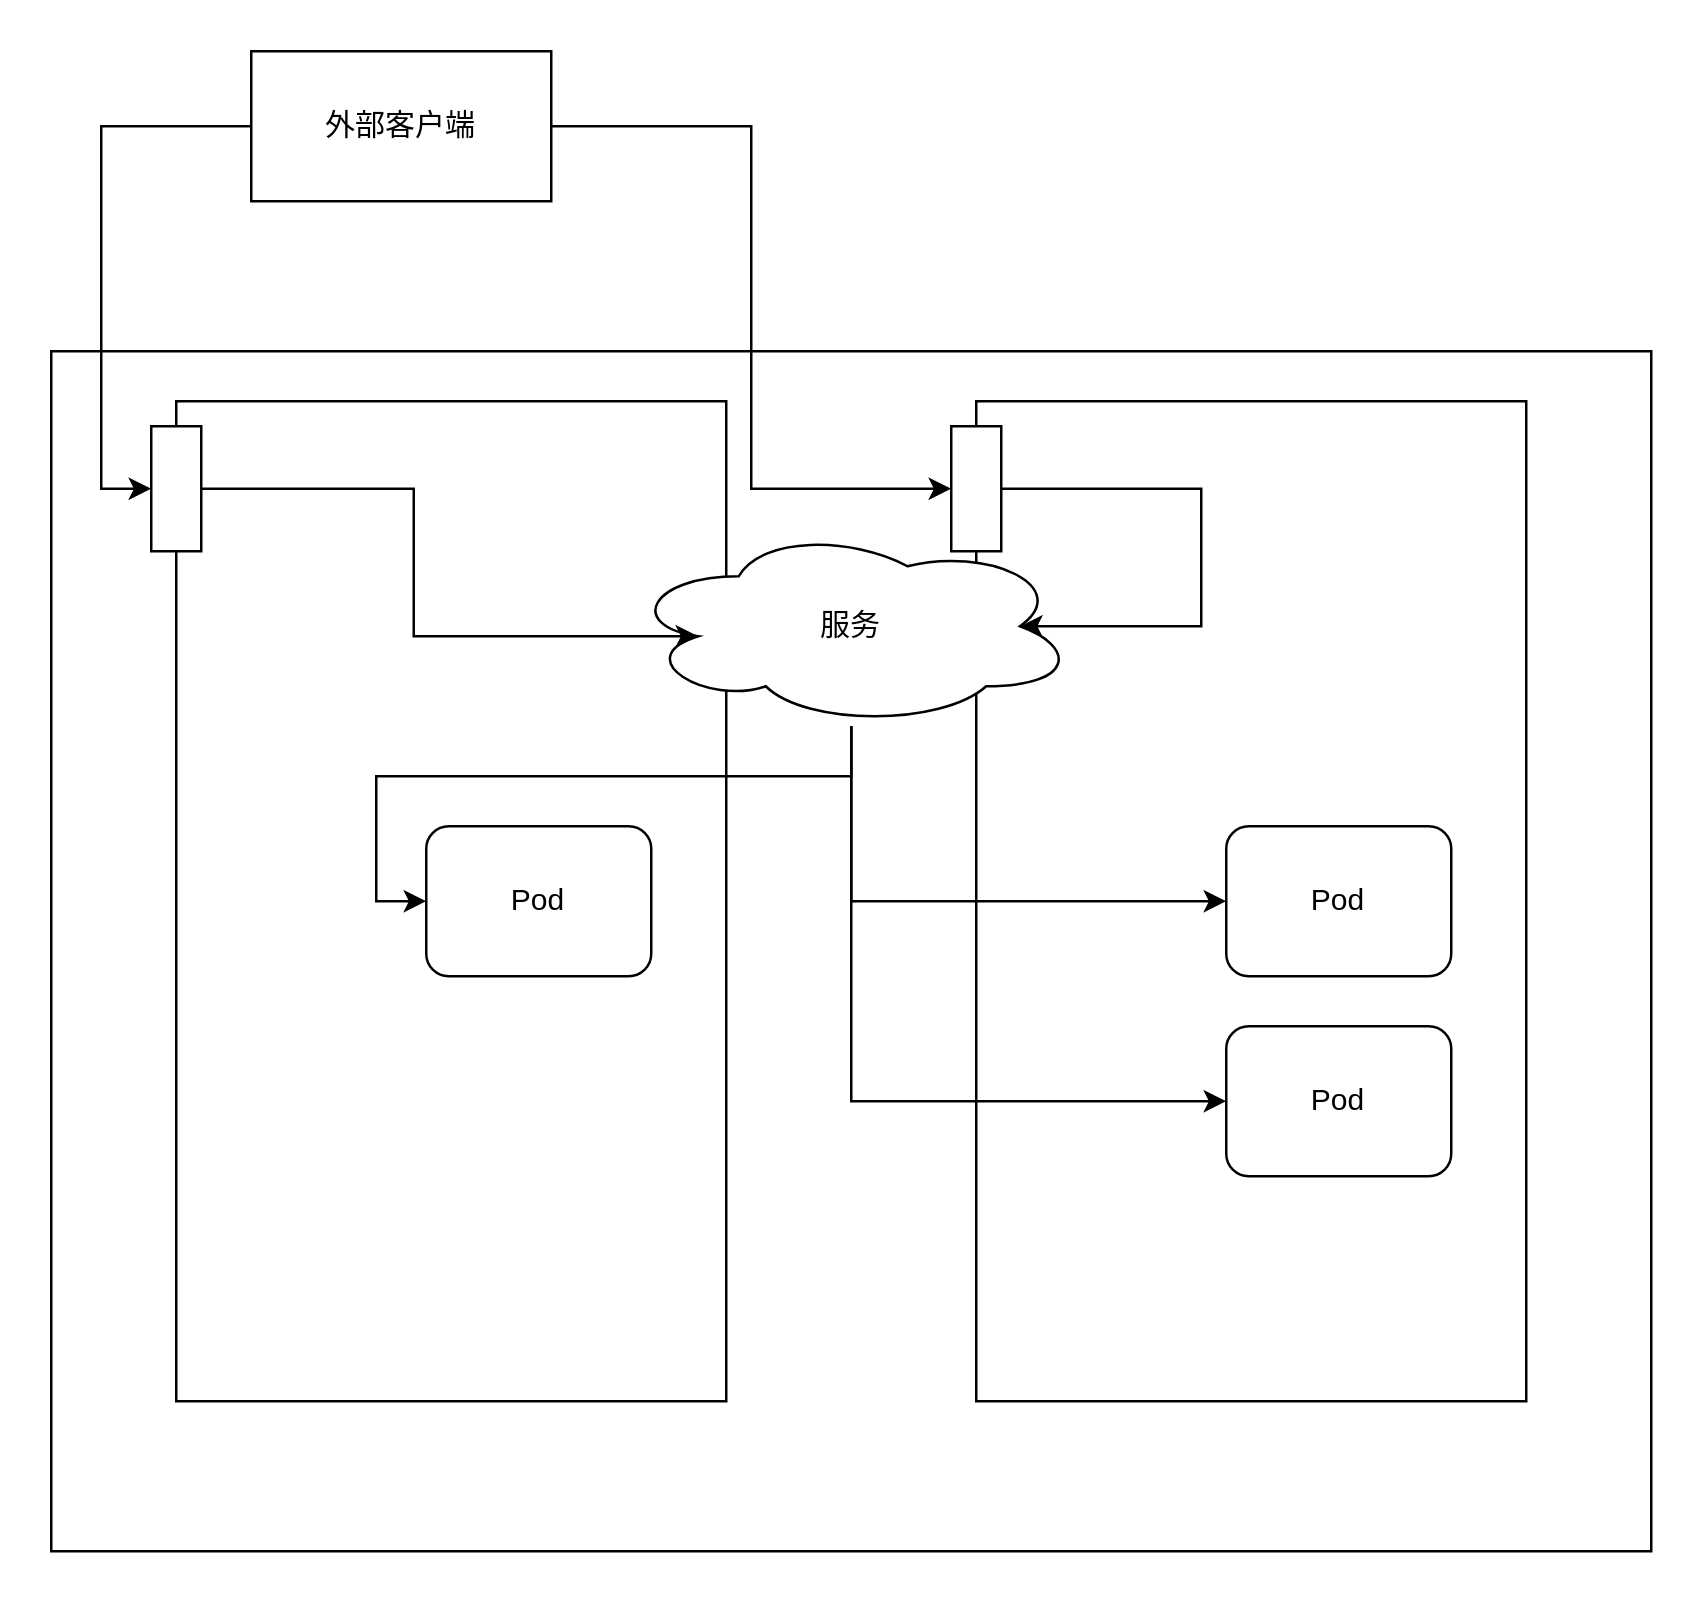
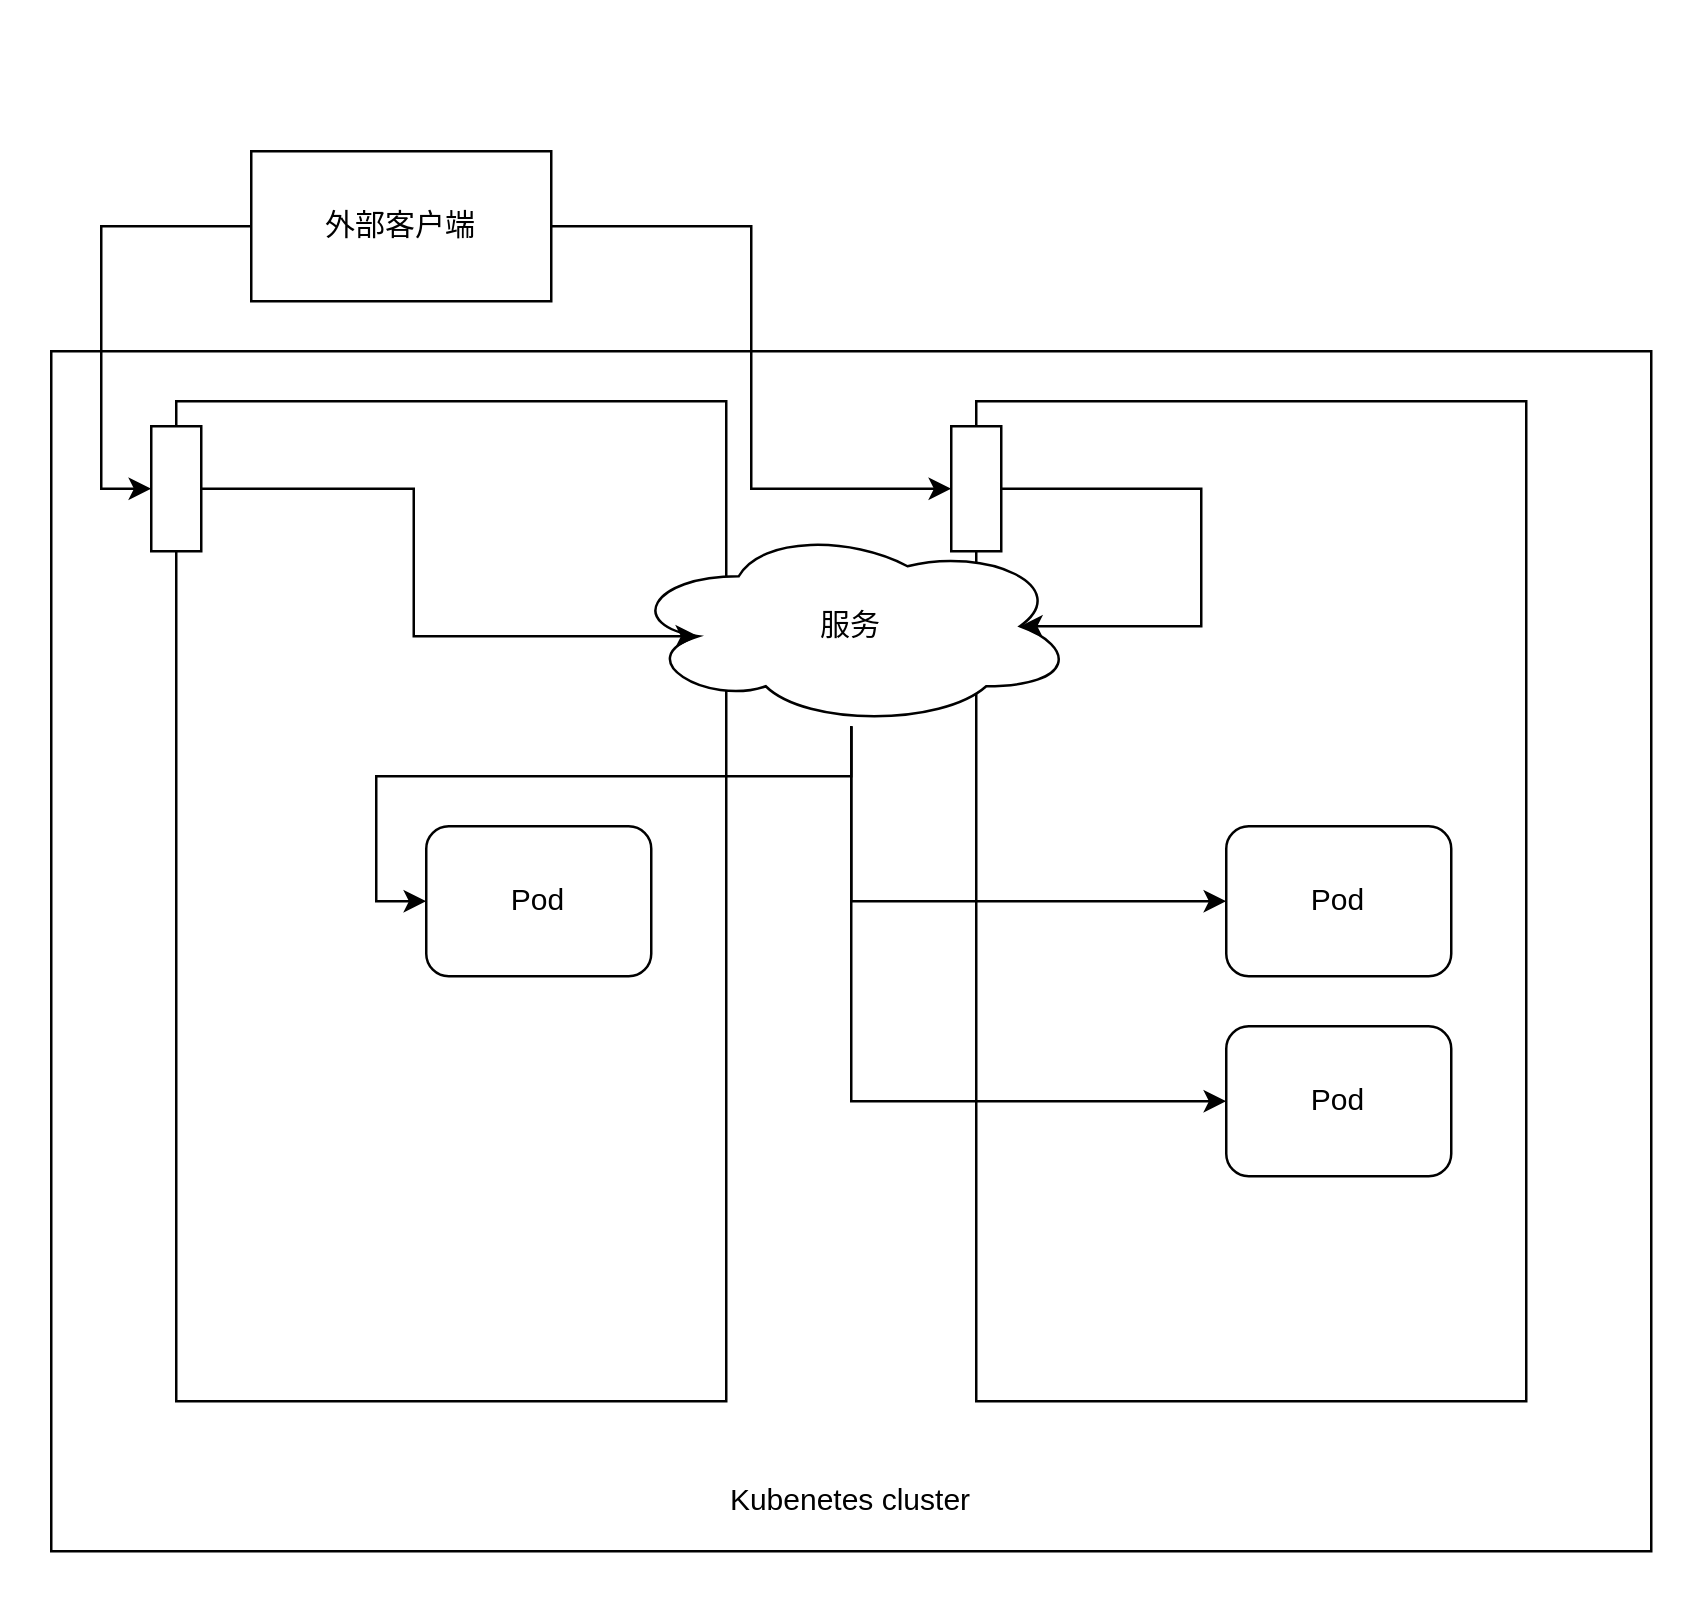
  <mxCell id="0" />
  <mxCell id="1" parent="0" />
- <mxCell id="2" value="外部客户端" style="rounded=0;whiteSpace=wrap;html=1;" vertex="1" parent="1"><mxGeometry x="100" y="20" width="120" height="60" as="geometry" /></mxCell>
+ <mxCell id="2" value="外部客户端" style="rounded=0;whiteSpace=wrap;html=1;" vertex="1" parent="1"><mxGeometry x="100" y="60" width="120" height="60" as="geometry" /></mxCell>
  <mxCell id="3" value="" style="rounded=0;whiteSpace=wrap;html=1;" vertex="1" parent="1"><mxGeometry x="20" y="140" width="640" height="480" as="geometry" /></mxCell>
  <mxCell id="4" value="" style="rounded=0;whiteSpace=wrap;html=1;" vertex="1" parent="1"><mxGeometry x="70" y="160" width="220" height="400" as="geometry" /></mxCell>
  <mxCell id="5" value="" style="rounded=0;whiteSpace=wrap;html=1;" vertex="1" parent="1"><mxGeometry x="390" y="160" width="220" height="400" as="geometry" /></mxCell>
+ <mxCell id="6" value="Kubenetes cluster" style="text;html=1;strokeColor=none;fillColor=none;align=center;verticalAlign=middle;whiteSpace=wrap;rounded=0;" vertex="1" parent="1"><mxGeometry x="275" y="590" width="130" height="20" as="geometry" /></mxCell>
  <mxCell id="7" value="Pod" style="rounded=1;whiteSpace=wrap;html=1;" vertex="1" parent="1"><mxGeometry x="170" y="330" width="90" height="60" as="geometry" /></mxCell>
  <mxCell id="8" value="Pod" style="rounded=1;whiteSpace=wrap;html=1;" vertex="1" parent="1"><mxGeometry x="490" y="330" width="90" height="60" as="geometry" /></mxCell>
  <mxCell id="9" value="Pod" style="rounded=1;whiteSpace=wrap;html=1;" vertex="1" parent="1"><mxGeometry x="490" y="410" width="90" height="60" as="geometry" /></mxCell>
  <mxCell id="10" style="edgeStyle=orthogonalEdgeStyle;rounded=0;orthogonalLoop=1;jettySize=auto;html=1;entryX=0;entryY=0.5;entryDx=0;entryDy=0;" edge="1" parent="1" source="13" target="7"><mxGeometry relative="1" as="geometry" /></mxCell>
  <mxCell id="11" style="edgeStyle=orthogonalEdgeStyle;rounded=0;orthogonalLoop=1;jettySize=auto;html=1;entryX=0;entryY=0.5;entryDx=0;entryDy=0;" edge="1" parent="1" source="13" target="8"><mxGeometry relative="1" as="geometry"><Array as="points"><mxPoint x="340" y="360" /></Array></mxGeometry></mxCell>
  <mxCell id="12" style="edgeStyle=orthogonalEdgeStyle;rounded=0;orthogonalLoop=1;jettySize=auto;html=1;entryX=0;entryY=0.5;entryDx=0;entryDy=0;" edge="1" parent="1" source="13" target="9"><mxGeometry relative="1" as="geometry"><Array as="points"><mxPoint x="340" y="440" /></Array></mxGeometry></mxCell>
  <mxCell id="13" value="服务" style="ellipse;shape=cloud;whiteSpace=wrap;html=1;align=center;" vertex="1" parent="1"><mxGeometry x="250" y="210" width="180" height="80" as="geometry" /></mxCell>
  <mxCell id="14" style="edgeStyle=orthogonalEdgeStyle;rounded=0;orthogonalLoop=1;jettySize=auto;html=1;entryX=0.16;entryY=0.55;entryDx=0;entryDy=0;entryPerimeter=0;" edge="1" parent="1" source="15" target="13"><mxGeometry relative="1" as="geometry" /></mxCell>
  <mxCell id="15" value="" style="rounded=0;whiteSpace=wrap;html=1;" vertex="1" parent="1"><mxGeometry x="60" y="170" width="20" height="50" as="geometry" /></mxCell>
  <mxCell id="16" style="edgeStyle=orthogonalEdgeStyle;rounded=0;orthogonalLoop=1;jettySize=auto;html=1;entryX=0.875;entryY=0.5;entryDx=0;entryDy=0;entryPerimeter=0;" edge="1" parent="1" source="17" target="13"><mxGeometry relative="1" as="geometry"><Array as="points"><mxPoint x="480" y="195" /><mxPoint x="480" y="250" /></Array></mxGeometry></mxCell>
  <mxCell id="17" value="" style="rounded=0;whiteSpace=wrap;html=1;" vertex="1" parent="1"><mxGeometry x="380" y="170" width="20" height="50" as="geometry" /></mxCell>
  <mxCell id="18" style="edgeStyle=orthogonalEdgeStyle;rounded=0;orthogonalLoop=1;jettySize=auto;html=1;entryX=0;entryY=0.5;entryDx=0;entryDy=0;" edge="1" parent="1" source="2" target="17"><mxGeometry relative="1" as="geometry" /></mxCell>
  <mxCell id="19" style="edgeStyle=orthogonalEdgeStyle;rounded=0;orthogonalLoop=1;jettySize=auto;html=1;entryX=0;entryY=0.5;entryDx=0;entryDy=0;" edge="1" parent="1" source="2" target="15"><mxGeometry relative="1" as="geometry" /></mxCell>
